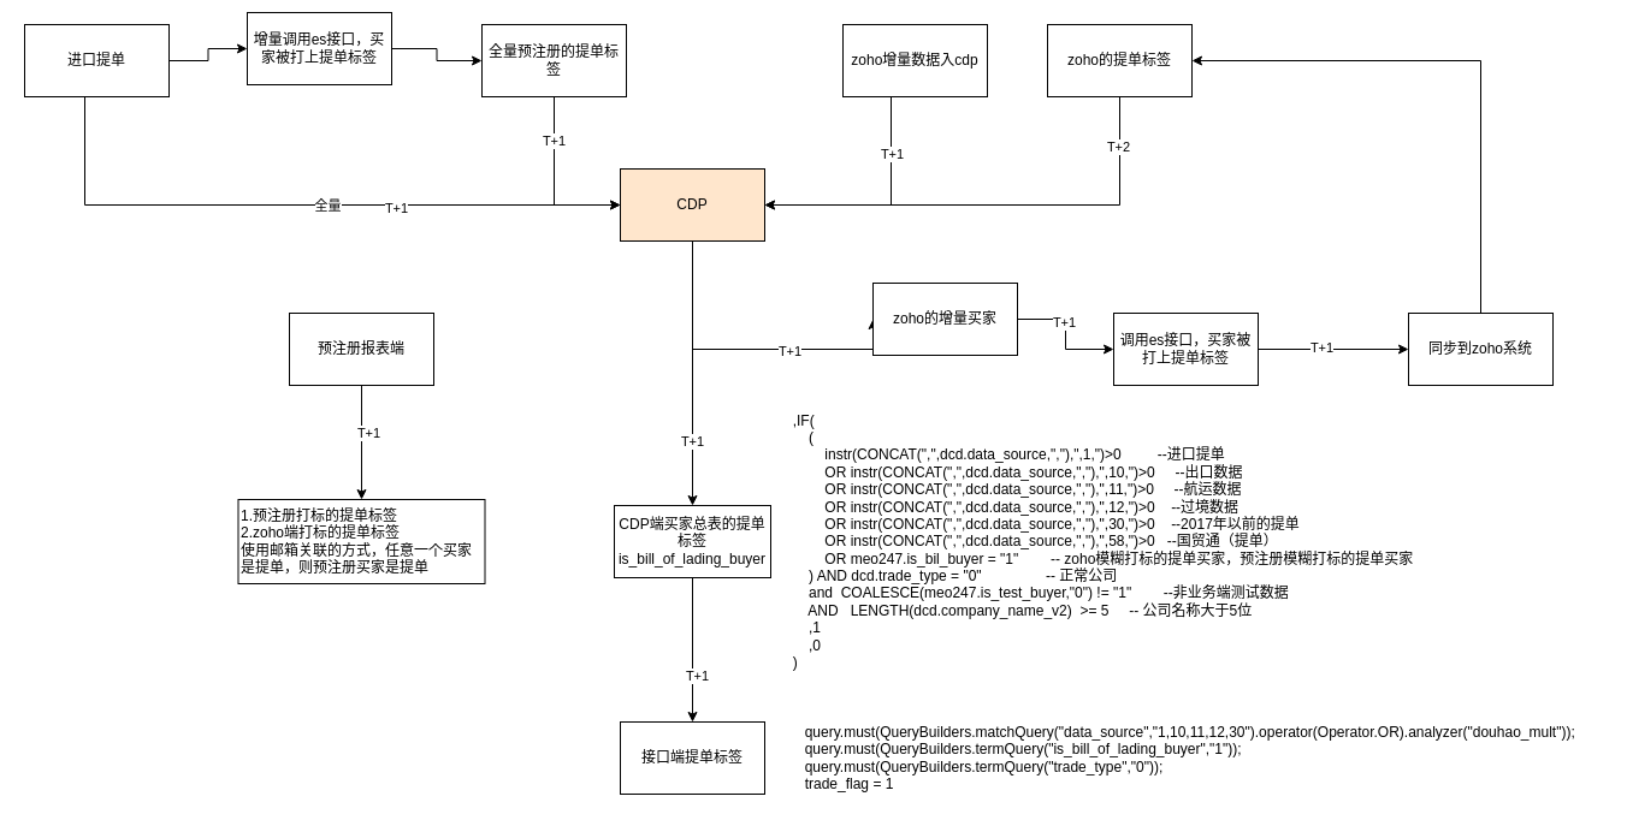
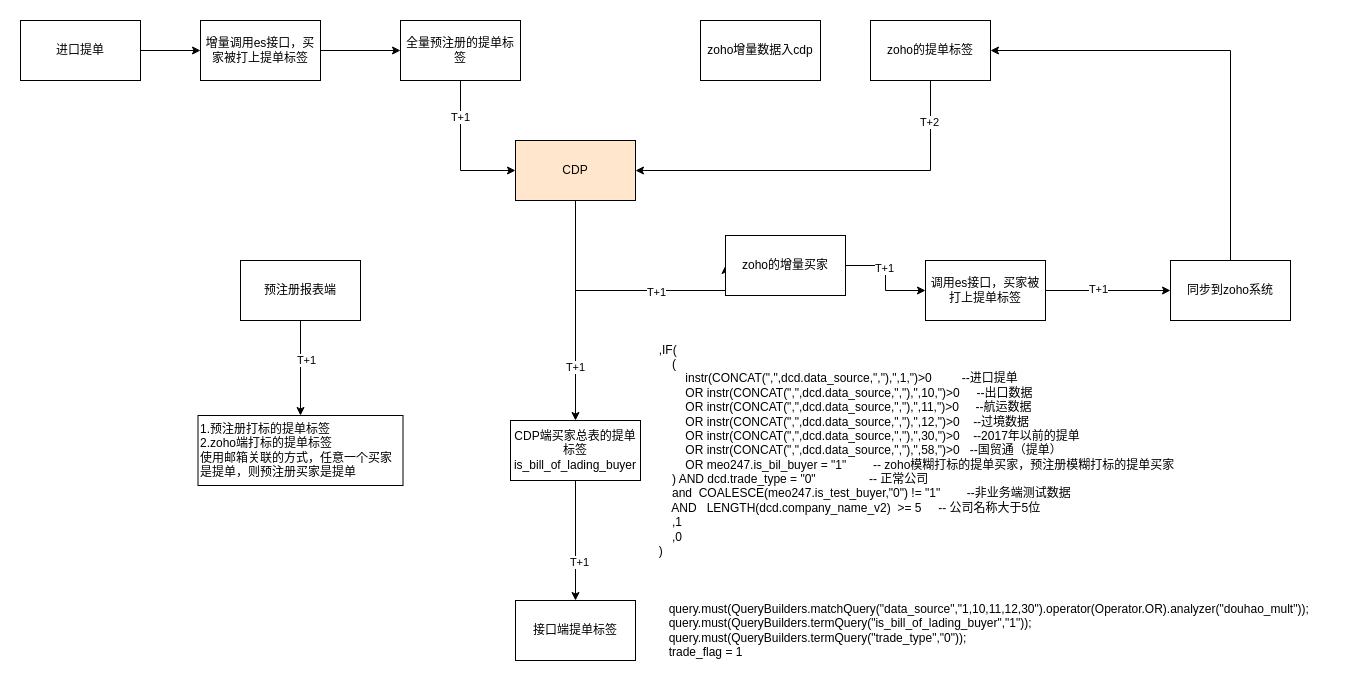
  <mxCell id="0" />
  <mxCell id="1" parent="0" />
  <mxCell id="2" style="edgeStyle=orthogonalEdgeStyle;rounded=0;orthogonalLoop=1;jettySize=auto;html=1;entryX=0.5;entryY=0;entryDx=0;entryDy=0;" edge="1" parent="1" source="6" target="9"><mxGeometry relative="1" as="geometry" /></mxCell>
  <mxCell id="3" value="T+1" style="edgeLabel;html=1;align=center;verticalAlign=middle;resizable=0;points=[];" vertex="1" connectable="0" parent="2"><mxGeometry x="0.509" y="-1" relative="1" as="geometry"><mxPoint as="offset" /></mxGeometry></mxCell>
  <mxCell id="4" style="edgeStyle=orthogonalEdgeStyle;rounded=0;orthogonalLoop=1;jettySize=auto;html=1;entryX=0;entryY=0.5;entryDx=0;entryDy=0;" edge="1" parent="1" source="6" target="25"><mxGeometry relative="1" as="geometry"><Array as="points"><mxPoint x="575" y="290" /></Array></mxGeometry></mxCell>
  <mxCell id="5" value="T+1" style="edgeLabel;html=1;align=center;verticalAlign=middle;resizable=0;points=[];" vertex="1" connectable="0" parent="4"><mxGeometry x="0.284" y="-1" relative="1" as="geometry"><mxPoint as="offset" /></mxGeometry></mxCell>
  <mxCell id="6" value="CDP" style="rounded=0;whiteSpace=wrap;html=1;fillColor=#ffe6cc;" vertex="1" parent="1"><mxGeometry x="515" y="140" width="120" height="60" as="geometry" /></mxCell>
  <mxCell id="7" value="" style="edgeStyle=orthogonalEdgeStyle;rounded=0;orthogonalLoop=1;jettySize=auto;html=1;" edge="1" parent="1" source="9" target="11"><mxGeometry relative="1" as="geometry" /></mxCell>
  <mxCell id="8" value="T+1" style="edgeLabel;html=1;align=center;verticalAlign=middle;resizable=0;points=[];" vertex="1" connectable="0" parent="7"><mxGeometry x="0.342" y="3" relative="1" as="geometry"><mxPoint as="offset" /></mxGeometry></mxCell>
  <mxCell id="9" value="CDP端买家总表的提单标签&lt;br&gt;is_bill_of_lading_buyer" style="rounded=0;whiteSpace=wrap;html=1;" vertex="1" parent="1"><mxGeometry x="510" y="420" width="130" height="60" as="geometry" /></mxCell>
  <mxCell id="10" value="&lt;div&gt;&amp;nbsp; &amp;nbsp; &amp;nbsp; &amp;nbsp; &amp;nbsp; &amp;nbsp; &amp;nbsp; &amp;nbsp; &amp;nbsp; &amp;nbsp; ,IF(&lt;/div&gt;&lt;div&gt;&amp;nbsp; &amp;nbsp; &amp;nbsp; &amp;nbsp; &amp;nbsp; &amp;nbsp; &amp;nbsp; &amp;nbsp; &amp;nbsp; &amp;nbsp; &amp;nbsp; &amp;nbsp; (&lt;/div&gt;&lt;div&gt;&amp;nbsp; &amp;nbsp; &amp;nbsp; &amp;nbsp; &amp;nbsp; &amp;nbsp; &amp;nbsp; &amp;nbsp; &amp;nbsp; &amp;nbsp; &amp;nbsp; &amp;nbsp; &amp;nbsp; &amp;nbsp; instr(CONCAT(&quot;,&quot;,dcd.data_source,&quot;,&quot;),&quot;,1,&quot;)&amp;gt;0 &lt;span style=&quot;white-space: pre;&quot;&gt;&amp;nbsp;&amp;nbsp;&amp;nbsp;&amp;nbsp;&lt;/span&gt;&lt;span style=&quot;white-space: pre;&quot;&gt;&amp;nbsp;&amp;nbsp;&amp;nbsp;&amp;nbsp;&lt;/span&gt;--进口提单&lt;/div&gt;&lt;div style=&quot;&quot;&gt;&amp;nbsp; &amp;nbsp; &amp;nbsp; &amp;nbsp; &amp;nbsp; &amp;nbsp; &amp;nbsp; &amp;nbsp; &amp;nbsp; &amp;nbsp; &amp;nbsp; &amp;nbsp; &amp;nbsp; &amp;nbsp; OR instr(CONCAT(&quot;,&quot;,dcd.data_source,&quot;,&quot;),&quot;,10,&quot;)&amp;gt;0 &lt;span style=&quot;&quot;&gt;&lt;span style=&quot;white-space: pre;&quot;&gt;&amp;nbsp;&amp;nbsp;&amp;nbsp;&amp;nbsp;&lt;/span&gt;&lt;/span&gt;--出口数据&lt;/div&gt;&lt;div&gt;&amp;nbsp; &amp;nbsp; &amp;nbsp; &amp;nbsp; &amp;nbsp; &amp;nbsp; &amp;nbsp; &amp;nbsp; &amp;nbsp; &amp;nbsp; &amp;nbsp; &amp;nbsp; &amp;nbsp; &amp;nbsp; OR instr(CONCAT(&quot;,&quot;,dcd.data_source,&quot;,&quot;),&quot;,11,&quot;)&amp;gt;0 &lt;span style=&quot;&quot;&gt;&lt;span style=&quot;white-space: pre;&quot;&gt;&amp;nbsp;&amp;nbsp;&amp;nbsp;&amp;nbsp;&lt;/span&gt;&lt;/span&gt;--航运数据&lt;/div&gt;&lt;div&gt;&amp;nbsp; &amp;nbsp; &amp;nbsp; &amp;nbsp; &amp;nbsp; &amp;nbsp; &amp;nbsp; &amp;nbsp; &amp;nbsp; &amp;nbsp; &amp;nbsp; &amp;nbsp; &amp;nbsp; &amp;nbsp; OR instr(CONCAT(&quot;,&quot;,dcd.data_source,&quot;,&quot;),&quot;,12,&quot;)&amp;gt;0&lt;span style=&quot;&quot;&gt;&lt;span style=&quot;white-space: pre;&quot;&gt;&amp;nbsp;&amp;nbsp;&amp;nbsp;&amp;nbsp;&lt;/span&gt;&lt;/span&gt;--过境数据&lt;/div&gt;&lt;div&gt;&amp;nbsp; &amp;nbsp; &amp;nbsp; &amp;nbsp; &amp;nbsp; &amp;nbsp; &amp;nbsp; &amp;nbsp; &amp;nbsp; &amp;nbsp; &amp;nbsp; &amp;nbsp; &amp;nbsp; &amp;nbsp; OR instr(CONCAT(&quot;,&quot;,dcd.data_source,&quot;,&quot;),&quot;,30,&quot;)&amp;gt;0&lt;span style=&quot;&quot;&gt;&lt;span style=&quot;white-space: pre;&quot;&gt;&amp;nbsp;&amp;nbsp;&amp;nbsp;&amp;nbsp;&lt;/span&gt;&lt;/span&gt;--2017年以前的提单&lt;/div&gt;&lt;div&gt;&amp;nbsp; &amp;nbsp; &amp;nbsp; &amp;nbsp; &amp;nbsp; &amp;nbsp; &amp;nbsp; &amp;nbsp; &amp;nbsp; &amp;nbsp; &amp;nbsp; &amp;nbsp; &amp;nbsp; &amp;nbsp; OR instr(CONCAT(&quot;,&quot;,dcd.data_source,&quot;,&quot;),&quot;,58,&quot;)&amp;gt;0&amp;nbsp; &amp;nbsp;--国贸通（提单）&lt;/div&gt;&lt;div&gt;&amp;nbsp; &amp;nbsp; &amp;nbsp; &amp;nbsp; &amp;nbsp; &amp;nbsp; &amp;nbsp; &amp;nbsp; &amp;nbsp; &amp;nbsp; &amp;nbsp; &amp;nbsp; &amp;nbsp; &amp;nbsp; OR meo247.is_bil_buyer = &quot;1&quot;&lt;span style=&quot;&quot;&gt;&lt;span style=&quot;white-space: pre;&quot;&gt;&amp;nbsp;&amp;nbsp;&amp;nbsp;&amp;nbsp;&lt;/span&gt;&lt;span style=&quot;white-space: pre;&quot;&gt;&amp;nbsp;&amp;nbsp;&amp;nbsp;&amp;nbsp;&lt;/span&gt;&lt;/span&gt;-- zoho模糊打标的提单买家，预注册模糊打标的提单买家&lt;/div&gt;&lt;div&gt;&amp;nbsp; &amp;nbsp; &amp;nbsp; &amp;nbsp; &amp;nbsp; &amp;nbsp; &amp;nbsp; &amp;nbsp; &amp;nbsp; &amp;nbsp; &amp;nbsp; &amp;nbsp; ) AND dcd.trade_type = &quot;0&quot;&lt;span style=&quot;&quot;&gt;&lt;span style=&quot;white-space: pre;&quot;&gt;&amp;nbsp;&amp;nbsp;&amp;nbsp;&amp;nbsp;&lt;/span&gt;&lt;span style=&quot;white-space: pre;&quot;&gt;&amp;nbsp;&amp;nbsp;&amp;nbsp;&amp;nbsp;&lt;/span&gt;&lt;span style=&quot;white-space: pre;&quot;&gt;&amp;nbsp;&amp;nbsp;&amp;nbsp;&amp;nbsp;&lt;/span&gt;&lt;span style=&quot;white-space: pre;&quot;&gt;&amp;nbsp;&amp;nbsp;&amp;nbsp;&amp;nbsp;&lt;/span&gt;&lt;/span&gt;-- 正常公司&lt;/div&gt;&lt;div&gt;&amp;nbsp; &amp;nbsp; &amp;nbsp; &amp;nbsp; &amp;nbsp; &amp;nbsp; &amp;nbsp; &amp;nbsp; &amp;nbsp; &amp;nbsp; &amp;nbsp; &amp;nbsp; and&amp;nbsp; COALESCE(meo247.is_test_buyer,&quot;0&quot;) != &quot;1&quot;&amp;nbsp; &amp;nbsp; &amp;nbsp; &amp;nbsp; --非业务端测试数据&lt;/div&gt;&lt;div&gt;&amp;nbsp; &amp;nbsp; &amp;nbsp; &amp;nbsp; &amp;nbsp; &amp;nbsp; &amp;nbsp; &amp;nbsp; &amp;nbsp; &amp;nbsp; &amp;nbsp; &amp;nbsp; AND&amp;nbsp; &amp;nbsp;LENGTH(dcd.company_name_v2)&amp;nbsp; &amp;gt;= 5&amp;nbsp; &amp;nbsp; &amp;nbsp;-- 公司名称大于5位&lt;/div&gt;&lt;div&gt;&amp;nbsp; &amp;nbsp; &amp;nbsp; &amp;nbsp; &amp;nbsp; &amp;nbsp; &amp;nbsp; &amp;nbsp; &amp;nbsp; &amp;nbsp; &amp;nbsp; &amp;nbsp; ,1&lt;/div&gt;&lt;div&gt;&amp;nbsp; &amp;nbsp; &amp;nbsp; &amp;nbsp; &amp;nbsp; &amp;nbsp; &amp;nbsp; &amp;nbsp; &amp;nbsp; &amp;nbsp; &amp;nbsp; &amp;nbsp; ,0&lt;/div&gt;&lt;div&gt;&amp;nbsp; &amp;nbsp; &amp;nbsp; &amp;nbsp; &amp;nbsp; &amp;nbsp; &amp;nbsp; &amp;nbsp; &amp;nbsp; &amp;nbsp; )&lt;/div&gt;" style="text;html=1;align=left;verticalAlign=middle;resizable=0;points=[];autosize=1;strokeColor=none;fillColor=none;" vertex="1" parent="1"><mxGeometry x="590" y="335" width="610" height="230" as="geometry" /></mxCell>
  <mxCell id="11" value="接口端提单标签" style="whiteSpace=wrap;html=1;rounded=0;" vertex="1" parent="1"><mxGeometry x="515" y="600" width="120" height="60" as="geometry" /></mxCell>
  <mxCell id="12" value="&lt;div&gt;&amp;nbsp; &amp;nbsp; &amp;nbsp; &amp;nbsp; query.must(QueryBuilders.matchQuery(&quot;data_source&quot;,&quot;1,10,11,12,30&quot;).operator(Operator.OR).analyzer(&quot;douhao_mult&quot;));&lt;/div&gt;&lt;div&gt;&amp;nbsp; &amp;nbsp; &amp;nbsp; &amp;nbsp; query.must(QueryBuilders.termQuery(&quot;is_bill_of_lading_buyer&quot;,&quot;1&quot;));&lt;/div&gt;&lt;div&gt;&amp;nbsp; &amp;nbsp; &amp;nbsp; &amp;nbsp; query.must(QueryBuilders.termQuery(&quot;trade_type&quot;,&quot;0&quot;));&lt;/div&gt;&lt;span style=&quot;white-space: pre;&quot;&gt;&#09;&lt;/span&gt;trade_flag = 1" style="text;html=1;align=left;verticalAlign=middle;resizable=0;points=[];autosize=1;strokeColor=none;fillColor=none;" vertex="1" parent="1"><mxGeometry x="640" y="595" width="690" height="70" as="geometry" /></mxCell>
  <mxCell id="13" style="edgeStyle=orthogonalEdgeStyle;rounded=0;orthogonalLoop=1;jettySize=auto;html=1;entryX=0;entryY=0.5;entryDx=0;entryDy=0;" edge="1" parent="1" source="17" target="22"><mxGeometry relative="1" as="geometry" /></mxCell>
- <mxCell id="14" style="edgeStyle=orthogonalEdgeStyle;rounded=0;orthogonalLoop=1;jettySize=auto;html=1;entryX=0;entryY=0.5;entryDx=0;entryDy=0;" edge="1" parent="1" source="17" target="6"><mxGeometry relative="1" as="geometry"><Array as="points"><mxPoint x="70" y="170" /></Array></mxGeometry></mxCell>
- <mxCell id="15" value="T+1" style="edgeLabel;html=1;align=center;verticalAlign=middle;resizable=0;points=[];" vertex="1" connectable="0" parent="14"><mxGeometry x="0.301" y="-2" relative="1" as="geometry"><mxPoint as="offset" /></mxGeometry></mxCell>
- <mxCell id="16" value="全量" style="edgeLabel;html=1;align=center;verticalAlign=middle;resizable=0;points=[];" vertex="1" connectable="0" parent="14"><mxGeometry x="0.088" relative="1" as="geometry"><mxPoint as="offset" /></mxGeometry></mxCell>
  <mxCell id="17" value="进口提单" style="whiteSpace=wrap;html=1;rounded=0;" vertex="1" parent="1"><mxGeometry x="20" width="120" height="60" as="geometry" y="20" /></mxCell>
- <mxCell id="18" style="edgeStyle=orthogonalEdgeStyle;rounded=0;orthogonalLoop=1;jettySize=auto;html=1;entryX=1;entryY=0.5;entryDx=0;entryDy=0;" edge="1" parent="1" source="20" target="6"><mxGeometry relative="1" as="geometry"><Array as="points"><mxPoint x="740" y="170" /></Array></mxGeometry></mxCell>
- <mxCell id="19" value="T+1" style="edgeLabel;html=1;align=center;verticalAlign=middle;resizable=0;points=[];" vertex="1" connectable="0" parent="18"><mxGeometry x="-0.518" relative="1" as="geometry"><mxPoint as="offset" /></mxGeometry></mxCell>
  <mxCell id="20" value="zoho增量数据入cdp" style="whiteSpace=wrap;html=1;rounded=0;" vertex="1" parent="1"><mxGeometry x="700" width="120" height="60" as="geometry" y="20" /></mxCell>
  <mxCell id="21" value="" style="edgeStyle=orthogonalEdgeStyle;rounded=0;orthogonalLoop=1;jettySize=auto;html=1;" edge="1" parent="1" source="22" target="36"><mxGeometry relative="1" as="geometry" /></mxCell>
- <mxCell id="22" value="增量调用es接口，买家被打上提单标签" style="whiteSpace=wrap;html=1;rounded=0;" vertex="1" parent="1"><mxGeometry x="205" y="10" width="120" height="60" as="geometry" /></mxCell>
+ <mxCell id="22" value="增量调用es接口，买家被打上提单标签" style="whiteSpace=wrap;html=1;rounded=0;" vertex="1" parent="1"><mxGeometry x="200" width="120" height="60" as="geometry" y="20" /></mxCell>
  <mxCell id="23" value="" style="edgeStyle=orthogonalEdgeStyle;rounded=0;orthogonalLoop=1;jettySize=auto;html=1;" edge="1" parent="1" source="25" target="28"><mxGeometry relative="1" as="geometry" /></mxCell>
  <mxCell id="24" value="T+1" style="edgeLabel;html=1;align=center;verticalAlign=middle;resizable=0;points=[];" vertex="1" connectable="0" parent="23"><mxGeometry x="-0.275" y="-2" relative="1" as="geometry"><mxPoint as="offset" /></mxGeometry></mxCell>
  <mxCell id="25" value="zoho的增量买家" style="whiteSpace=wrap;html=1;rounded=0;" vertex="1" parent="1"><mxGeometry x="725" y="235" width="120" height="60" as="geometry" /></mxCell>
  <mxCell id="26" value="" style="edgeStyle=orthogonalEdgeStyle;rounded=0;orthogonalLoop=1;jettySize=auto;html=1;" edge="1" parent="1" source="28" target="30"><mxGeometry relative="1" as="geometry" /></mxCell>
  <mxCell id="27" value="T+1" style="edgeLabel;html=1;align=center;verticalAlign=middle;resizable=0;points=[];" vertex="1" connectable="0" parent="26"><mxGeometry x="-0.175" y="2" relative="1" as="geometry"><mxPoint as="offset" /></mxGeometry></mxCell>
  <mxCell id="28" value="调用es接口，买家被打上提单标签" style="whiteSpace=wrap;html=1;rounded=0;" vertex="1" parent="1"><mxGeometry x="925" y="260" width="120" height="60" as="geometry" /></mxCell>
  <mxCell id="29" style="edgeStyle=orthogonalEdgeStyle;rounded=0;orthogonalLoop=1;jettySize=auto;html=1;entryX=1;entryY=0.5;entryDx=0;entryDy=0;" edge="1" parent="1" source="30" target="33"><mxGeometry relative="1" as="geometry"><Array as="points"><mxPoint x="1230" y="50" /></Array></mxGeometry></mxCell>
  <mxCell id="30" value="同步到zoho系统" style="whiteSpace=wrap;html=1;rounded=0;" vertex="1" parent="1"><mxGeometry x="1170" y="260" width="120" height="60" as="geometry" /></mxCell>
  <mxCell id="31" style="edgeStyle=orthogonalEdgeStyle;rounded=0;orthogonalLoop=1;jettySize=auto;html=1;entryX=1;entryY=0.5;entryDx=0;entryDy=0;" edge="1" parent="1" source="33" target="6"><mxGeometry relative="1" as="geometry"><Array as="points"><mxPoint x="930" y="170" /></Array></mxGeometry></mxCell>
  <mxCell id="32" value="T+2" style="edgeLabel;html=1;align=center;verticalAlign=middle;resizable=0;points=[];" vertex="1" connectable="0" parent="31"><mxGeometry x="-0.787" y="-2" relative="1" as="geometry"><mxPoint as="offset" /></mxGeometry></mxCell>
  <mxCell id="33" value="zoho的提单标签" style="whiteSpace=wrap;html=1;rounded=0;" vertex="1" parent="1"><mxGeometry x="870" width="120" height="60" as="geometry" y="20" /></mxCell>
  <mxCell id="34" style="edgeStyle=orthogonalEdgeStyle;rounded=0;orthogonalLoop=1;jettySize=auto;html=1;entryX=0;entryY=0.5;entryDx=0;entryDy=0;" edge="1" parent="1" source="36" target="6"><mxGeometry relative="1" as="geometry" /></mxCell>
  <mxCell id="35" value="T+1" style="edgeLabel;html=1;align=center;verticalAlign=middle;resizable=0;points=[];" vertex="1" connectable="0" parent="34"><mxGeometry x="-0.503" y="-1" relative="1" as="geometry"><mxPoint as="offset" /></mxGeometry></mxCell>
  <mxCell id="36" value="全量预注册的提单标签" style="whiteSpace=wrap;html=1;rounded=0;" vertex="1" parent="1"><mxGeometry x="400" width="120" height="60" as="geometry" y="20" /></mxCell>
  <mxCell id="37" value="" style="edgeStyle=orthogonalEdgeStyle;rounded=0;orthogonalLoop=1;jettySize=auto;html=1;" edge="1" parent="1" source="39" target="40"><mxGeometry relative="1" as="geometry" /></mxCell>
  <mxCell id="38" value="T+1" style="edgeLabel;html=1;align=center;verticalAlign=middle;resizable=0;points=[];" vertex="1" connectable="0" parent="37"><mxGeometry x="-0.179" y="5" relative="1" as="geometry"><mxPoint as="offset" /></mxGeometry></mxCell>
  <mxCell id="39" value="预注册报表端" style="whiteSpace=wrap;html=1;rounded=0;" vertex="1" parent="1"><mxGeometry x="240" y="260" width="120" height="60" as="geometry" /></mxCell>
  <mxCell id="40" value="1.预注册打标的提单标签&lt;br&gt;2.zoho端打标的提单标签&lt;br&gt;使用邮箱关联的方式，任意一个买家是提单，则预注册买家是提单" style="whiteSpace=wrap;html=1;rounded=0;align=left;" vertex="1" parent="1"><mxGeometry x="197.5" y="415" width="205" height="70" as="geometry" /></mxCell>
